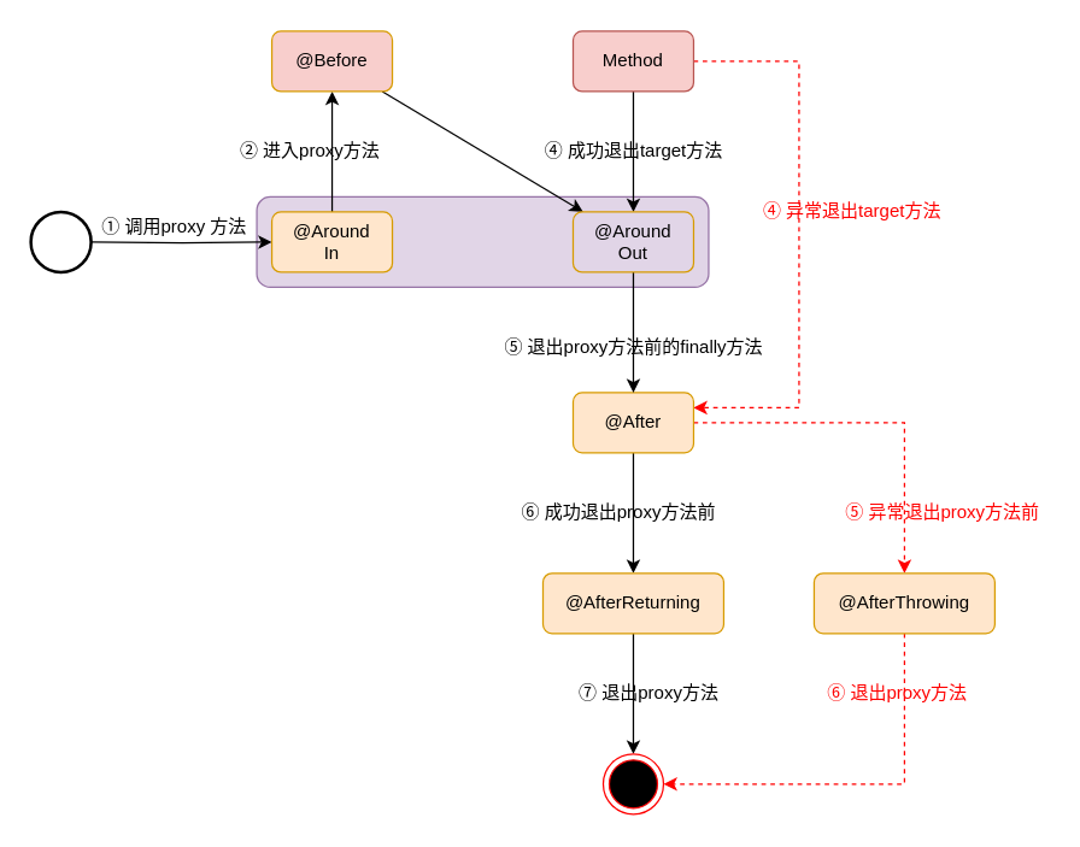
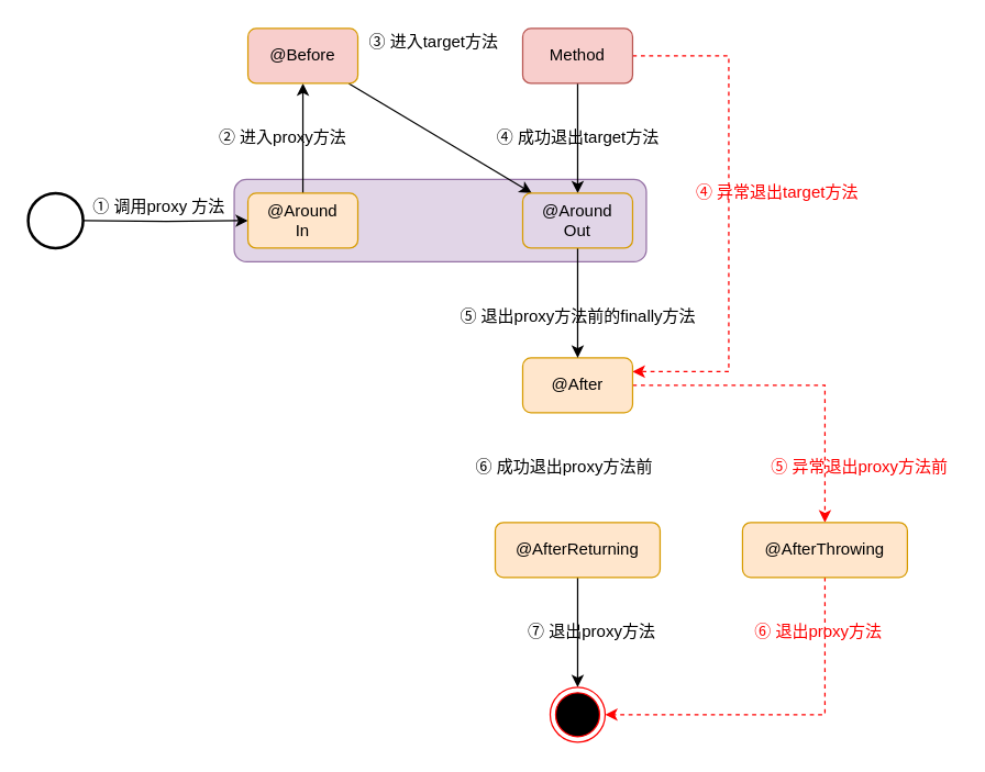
  <mxCell id="0" />
  <mxCell id="1" parent="0" />
  <mxCell id="2" value="" style="rounded=1;whiteSpace=wrap;html=1;fillColor=#e1d5e7;strokeColor=#9673a6;" vertex="1" parent="1"><mxGeometry x="170" y="130" width="300" height="60" as="geometry" /></mxCell>
  <mxCell id="3" style="edgeStyle=orthogonalEdgeStyle;rounded=0;orthogonalLoop=1;jettySize=auto;html=1;entryX=0;entryY=0.5;entryDx=0;entryDy=0;" edge="1" parent="1" target="5"><mxGeometry relative="1" as="geometry"><mxPoint x="60" y="160" as="sourcePoint" /></mxGeometry></mxCell>
  <mxCell id="4" style="rounded=0;orthogonalLoop=1;jettySize=auto;html=1;" edge="1" parent="1" source="5" target="7"><mxGeometry relative="1" as="geometry" /></mxCell>
  <mxCell id="5" value="@Around&lt;br&gt;In" style="rounded=1;whiteSpace=wrap;html=1;fillColor=#ffe6cc;strokeColor=#d79b00;" vertex="1" parent="1"><mxGeometry x="180" y="140" width="80" height="40" as="geometry" /></mxCell>
  <mxCell id="6" style="edgeStyle=none;rounded=0;orthogonalLoop=1;jettySize=auto;html=1;" edge="1" parent="1" source="7" target="15"><mxGeometry relative="1" as="geometry" /></mxCell>
  <mxCell id="7" value="@Before" style="rounded=1;whiteSpace=wrap;html=1;fillColor=#f8cecc;strokeColor=#d79b00;" vertex="1" parent="1"><mxGeometry x="180" y="20" width="80" height="40" as="geometry" /></mxCell>
  <mxCell id="8" style="edgeStyle=none;rounded=0;orthogonalLoop=1;jettySize=auto;html=1;" edge="1" parent="1" source="10" target="15"><mxGeometry relative="1" as="geometry" /></mxCell>
  <mxCell id="9" style="edgeStyle=orthogonalEdgeStyle;rounded=0;orthogonalLoop=1;jettySize=auto;html=1;entryX=1;entryY=0.25;entryDx=0;entryDy=0;dashed=1;strokeColor=#FF0000;" edge="1" parent="1" source="10" target="13"><mxGeometry relative="1" as="geometry"><Array as="points"><mxPoint x="530" y="40" /><mxPoint x="530" y="270" /></Array></mxGeometry></mxCell>
  <mxCell id="10" value="Method" style="rounded=1;whiteSpace=wrap;html=1;fillColor=#f8cecc;strokeColor=#b85450;" vertex="1" parent="1"><mxGeometry x="380" y="20" width="80" height="40" as="geometry" /></mxCell>
- <mxCell id="11" style="edgeStyle=none;rounded=0;orthogonalLoop=1;jettySize=auto;html=1;" edge="1" parent="1" source="13" target="23"><mxGeometry relative="1" as="geometry" /></mxCell>
  <mxCell id="12" style="edgeStyle=orthogonalEdgeStyle;rounded=0;orthogonalLoop=1;jettySize=auto;html=1;entryX=0.5;entryY=0;entryDx=0;entryDy=0;dashed=1;strokeColor=#FF0000;" edge="1" parent="1" source="13" target="26"><mxGeometry relative="1" as="geometry" /></mxCell>
  <mxCell id="13" value="@After" style="rounded=1;whiteSpace=wrap;html=1;fillColor=#ffe6cc;strokeColor=#d79b00;" vertex="1" parent="1"><mxGeometry x="380" y="260" width="80" height="40" as="geometry" /></mxCell>
  <mxCell id="14" style="edgeStyle=none;rounded=0;orthogonalLoop=1;jettySize=auto;html=1;entryX=0.5;entryY=0;entryDx=0;entryDy=0;exitX=0.5;exitY=1;exitDx=0;exitDy=0;" edge="1" parent="1" source="15" target="13"><mxGeometry relative="1" as="geometry" /></mxCell>
  <mxCell id="15" value="@Around&lt;br&gt;Out" style="rounded=1;whiteSpace=wrap;html=1;fillColor=#e1d5e7;strokeColor=#d79b00;" vertex="1" parent="1"><mxGeometry x="380" y="140" width="80" height="40" as="geometry" /></mxCell>
  <mxCell id="16" value="① 调用proxy 方法" style="text;html=1;align=center;verticalAlign=middle;resizable=0;points=[];;autosize=1;" vertex="1" parent="1"><mxGeometry x="60" y="140" width="110" height="20" as="geometry" /></mxCell>
  <mxCell id="17" value="② 进入proxy方法" style="text;html=1;align=center;verticalAlign=middle;resizable=0;points=[];;autosize=1;" vertex="1" parent="1"><mxGeometry x="150" y="90" width="110" height="20" as="geometry" /></mxCell>
+ <mxCell id="18" value="③ 进入target方法" style="text;html=1;align=center;verticalAlign=middle;resizable=0;points=[];;autosize=1;" vertex="1" parent="1"><mxGeometry x="260" y="20" width="110" height="20" as="geometry" /></mxCell>
  <mxCell id="19" value="④ 成功退出target方法" style="text;html=1;align=center;verticalAlign=middle;resizable=0;points=[];;autosize=1;" vertex="1" parent="1"><mxGeometry x="355" y="90" width="130" height="20" as="geometry" /></mxCell>
  <mxCell id="20" value="" style="strokeWidth=2;html=1;shape=mxgraph.flowchart.start_2;whiteSpace=wrap;" vertex="1" parent="1"><mxGeometry x="20" y="140" width="40" height="40" as="geometry" /></mxCell>
  <mxCell id="21" value="⑤ 退出proxy方法前的finally方法" style="text;html=1;align=center;verticalAlign=middle;resizable=0;points=[];;autosize=1;" vertex="1" parent="1"><mxGeometry x="325" y="220" width="190" height="20" as="geometry" /></mxCell>
  <mxCell id="22" style="edgeStyle=orthogonalEdgeStyle;rounded=0;orthogonalLoop=1;jettySize=auto;html=1;entryX=0.5;entryY=0;entryDx=0;entryDy=0;" edge="1" parent="1" source="23" target="28"><mxGeometry relative="1" as="geometry" /></mxCell>
  <mxCell id="23" value="@AfterReturning" style="rounded=1;whiteSpace=wrap;html=1;fillColor=#ffe6cc;strokeColor=#d79b00;" vertex="1" parent="1"><mxGeometry x="360" y="380" width="120" height="40" as="geometry" /></mxCell>
  <mxCell id="24" value="⑥ 成功退出proxy方法前" style="text;html=1;align=center;verticalAlign=middle;resizable=0;points=[];;autosize=1;" vertex="1" parent="1"><mxGeometry x="340" y="330" width="140" height="20" as="geometry" /></mxCell>
  <mxCell id="25" style="edgeStyle=orthogonalEdgeStyle;rounded=0;orthogonalLoop=1;jettySize=auto;html=1;entryX=1;entryY=0.5;entryDx=0;entryDy=0;strokeColor=#FF0000;dashed=1;" edge="1" parent="1" source="26" target="28"><mxGeometry relative="1" as="geometry"><Array as="points"><mxPoint x="600" y="520" /></Array></mxGeometry></mxCell>
  <mxCell id="26" value="@AfterThrowing" style="rounded=1;whiteSpace=wrap;html=1;fillColor=#ffe6cc;strokeColor=#d79b00;" vertex="1" parent="1"><mxGeometry x="540" y="380" width="120" height="40" as="geometry" /></mxCell>
  <mxCell id="27" value="⑤&amp;nbsp;异常退出proxy方法前" style="text;html=1;align=center;verticalAlign=middle;resizable=0;points=[];;autosize=1;fontColor=#FF0000;" vertex="1" parent="1"><mxGeometry x="555" y="330" width="140" height="20" as="geometry" /></mxCell>
  <mxCell id="28" value="" style="ellipse;html=1;shape=endState;fillColor=#000000;strokeColor=#ff0000;" vertex="1" parent="1"><mxGeometry x="400" y="500" width="40" height="40" as="geometry" /></mxCell>
  <mxCell id="29" value="⑦ 退出proxy方法" style="text;html=1;align=center;verticalAlign=middle;resizable=0;points=[];;autosize=1;" vertex="1" parent="1"><mxGeometry x="375" y="450" width="110" height="20" as="geometry" /></mxCell>
  <mxCell id="30" value="④ 异常退出target方法" style="text;html=1;align=center;verticalAlign=middle;resizable=0;points=[];;autosize=1;fontColor=#FF0000;" vertex="1" parent="1"><mxGeometry x="500" y="130" width="130" height="20" as="geometry" /></mxCell>
  <mxCell id="31" value="⑥&amp;nbsp;退出proxy方法" style="text;html=1;align=center;verticalAlign=middle;resizable=0;points=[];;autosize=1;fontColor=#FF0000;" vertex="1" parent="1"><mxGeometry x="540" y="450" width="110" height="20" as="geometry" /></mxCell>
